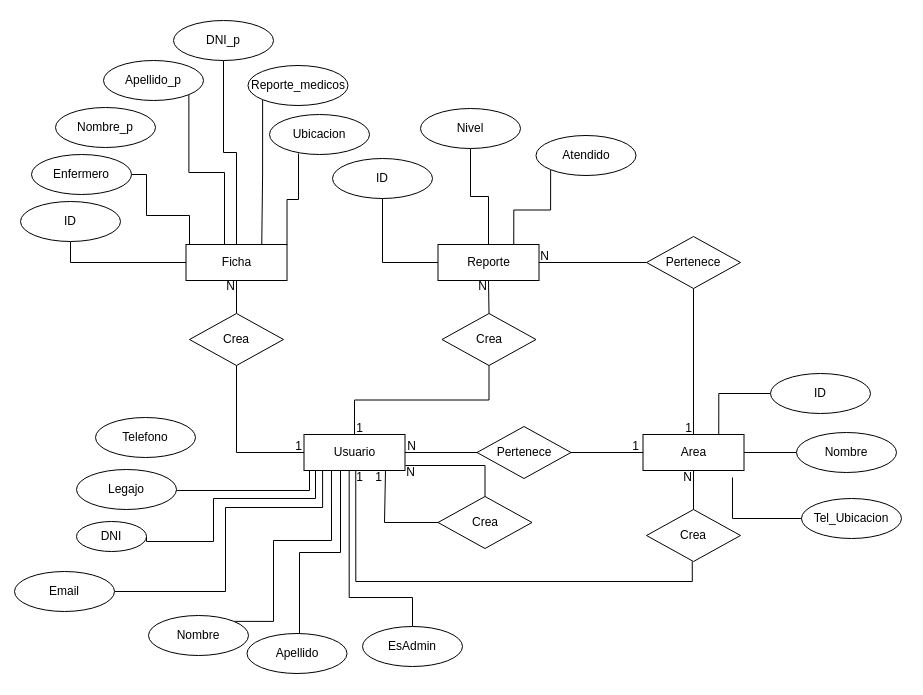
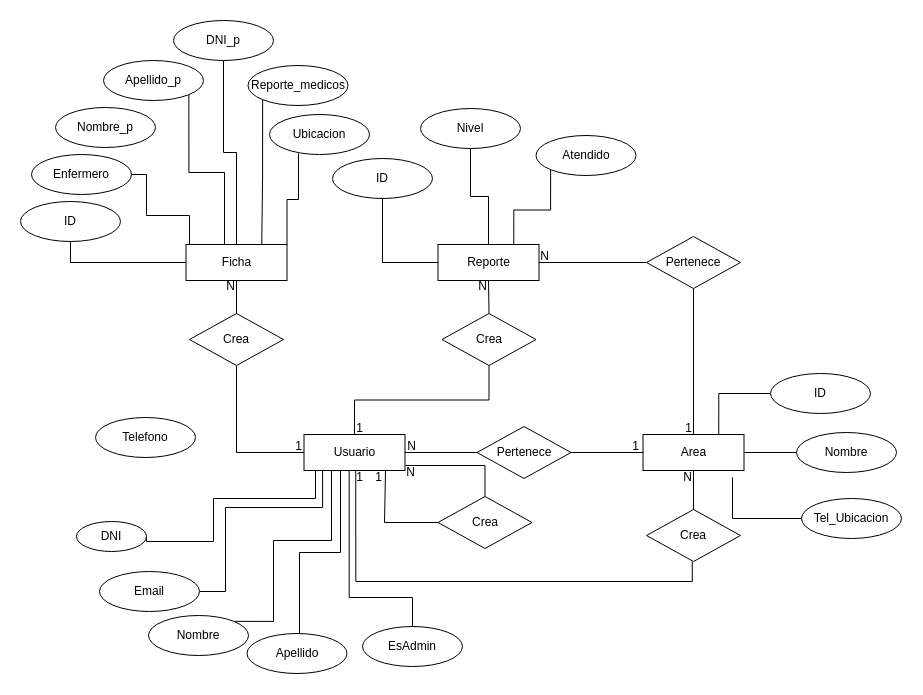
  <mxCell id="0" />
  <mxCell id="1" parent="0" />
  <mxCell id="2" style="edgeStyle=orthogonalEdgeStyle;rounded=0;orthogonalLoop=1;jettySize=auto;html=1;exitX=0.5;exitY=0;exitDx=0;exitDy=0;endArrow=none;endFill=0;" parent="1" source="7" target="24" edge="1"><mxGeometry relative="1" as="geometry" /></mxCell>
  <mxCell id="3" style="edgeStyle=orthogonalEdgeStyle;rounded=0;orthogonalLoop=1;jettySize=auto;html=1;endArrow=none;endFill=0;" parent="1" source="7" target="26" edge="1"><mxGeometry relative="1" as="geometry" /></mxCell>
- <mxCell id="4" style="edgeStyle=orthogonalEdgeStyle;rounded=0;orthogonalLoop=1;jettySize=auto;html=1;endArrow=none;endFill=0;" parent="1" source="7" target="18" edge="1"><mxGeometry relative="1" as="geometry"><Array as="points"><mxPoint x="309" y="490" /></Array></mxGeometry></mxCell>
  <mxCell id="5" style="edgeStyle=orthogonalEdgeStyle;rounded=0;orthogonalLoop=1;jettySize=auto;html=1;endArrow=none;endFill=0;" parent="1" source="7" target="28" edge="1"><mxGeometry relative="1" as="geometry" /></mxCell>
  <mxCell id="6" style="edgeStyle=orthogonalEdgeStyle;rounded=0;orthogonalLoop=1;jettySize=auto;html=1;exitX=0.34;exitY=0.231;exitDx=0;exitDy=0;entryX=0.5;entryY=1;entryDx=0;entryDy=0;endArrow=none;endFill=0;exitPerimeter=0;" parent="1" edge="1"><mxGeometry relative="1" as="geometry"><Array as="points"><mxPoint x="355.25" y="580.99" /><mxPoint x="692.25" y="580.99" /></Array><mxPoint x="355.25" y="469.996" as="sourcePoint" /><mxPoint x="691.75" y="560.99" as="targetPoint" /></mxGeometry></mxCell>
  <mxCell id="7" value="Usuario" style="rounded=0;whiteSpace=wrap;html=1;" parent="1" vertex="1"><mxGeometry x="303.5" y="434" width="101" height="36" as="geometry" /></mxCell>
  <mxCell id="8" style="edgeStyle=orthogonalEdgeStyle;rounded=0;orthogonalLoop=1;jettySize=auto;html=1;endArrow=none;endFill=0;" parent="1" source="11" target="54" edge="1"><mxGeometry relative="1" as="geometry" /></mxCell>
  <mxCell id="9" style="edgeStyle=orthogonalEdgeStyle;rounded=0;orthogonalLoop=1;jettySize=auto;html=1;endArrow=none;endFill=0;" parent="1" source="11" target="52" edge="1"><mxGeometry relative="1" as="geometry" /></mxCell>
  <mxCell id="10" style="edgeStyle=orthogonalEdgeStyle;rounded=0;orthogonalLoop=1;jettySize=auto;html=1;endArrow=none;endFill=0;" parent="1" source="11" target="51" edge="1"><mxGeometry relative="1" as="geometry" /></mxCell>
  <mxCell id="11" value="Reporte" style="rounded=0;whiteSpace=wrap;html=1;" parent="1" vertex="1"><mxGeometry x="437.5" y="244" width="101" height="36" as="geometry" /></mxCell>
  <mxCell id="12" style="edgeStyle=orthogonalEdgeStyle;rounded=0;orthogonalLoop=1;jettySize=auto;html=1;endArrow=none;endFill=0;" parent="1" source="14" target="58" edge="1"><mxGeometry relative="1" as="geometry" /></mxCell>
  <mxCell id="13" style="edgeStyle=orthogonalEdgeStyle;rounded=0;orthogonalLoop=1;jettySize=auto;html=1;exitX=0.75;exitY=0;exitDx=0;exitDy=0;entryX=0;entryY=0.5;entryDx=0;entryDy=0;endArrow=none;endFill=0;" parent="1" source="14" target="57" edge="1"><mxGeometry relative="1" as="geometry" /></mxCell>
  <mxCell id="14" value="Area" style="rounded=0;whiteSpace=wrap;html=1;" parent="1" vertex="1"><mxGeometry x="642.5" y="434" width="101" height="36" as="geometry" /></mxCell>
  <mxCell id="15" style="edgeStyle=orthogonalEdgeStyle;rounded=0;orthogonalLoop=1;jettySize=auto;html=1;exitX=0.5;exitY=0;exitDx=0;exitDy=0;entryX=0.5;entryY=1;entryDx=0;entryDy=0;endArrow=none;endFill=0;" edge="1" parent="1" source="17" target="66"><mxGeometry relative="1" as="geometry" /></mxCell>
  <mxCell id="16" style="edgeStyle=orthogonalEdgeStyle;rounded=0;orthogonalLoop=1;jettySize=auto;html=1;exitX=1;exitY=0;exitDx=0;exitDy=0;entryX=0.29;entryY=0.975;entryDx=0;entryDy=0;entryPerimeter=0;endArrow=none;endFill=0;" edge="1" parent="1" source="17" target="69"><mxGeometry relative="1" as="geometry" /></mxCell>
  <mxCell id="17" value="Ficha" style="rounded=0;whiteSpace=wrap;html=1;" parent="1" vertex="1"><mxGeometry x="185.5" y="244" width="101" height="36" as="geometry" /></mxCell>
- <mxCell id="18" value="Legajo" style="ellipse;whiteSpace=wrap;html=1;align=center;" parent="1" vertex="1"><mxGeometry x="76" y="469" width="100" height="40" as="geometry" /></mxCell>
  <mxCell id="19" style="edgeStyle=orthogonalEdgeStyle;rounded=0;orthogonalLoop=1;jettySize=auto;html=1;exitX=1;exitY=0.5;exitDx=0;exitDy=0;endArrow=none;endFill=0;" parent="1" source="20" edge="1"><mxGeometry relative="1" as="geometry"><mxPoint x="315" y="470" as="targetPoint" /><Array as="points"><mxPoint x="213" y="541" /><mxPoint x="213" y="498" /><mxPoint x="315" y="498" /></Array></mxGeometry></mxCell>
  <mxCell id="20" value="DNI" style="ellipse;whiteSpace=wrap;html=1;align=center;" parent="1" vertex="1"><mxGeometry x="76" y="521" width="70" height="30" as="geometry" /></mxCell>
  <mxCell id="21" style="edgeStyle=orthogonalEdgeStyle;rounded=0;orthogonalLoop=1;jettySize=auto;html=1;exitX=0.5;exitY=0;exitDx=0;exitDy=0;endArrow=none;endFill=0;" parent="1" source="22" target="14" edge="1"><mxGeometry relative="1" as="geometry" /></mxCell>
  <mxCell id="22" value="Crea" style="shape=rhombus;perimeter=rhombusPerimeter;whiteSpace=wrap;html=1;align=center;" parent="1" vertex="1"><mxGeometry x="646" y="509" width="94" height="52" as="geometry" /></mxCell>
  <mxCell id="23" style="edgeStyle=orthogonalEdgeStyle;rounded=0;orthogonalLoop=1;jettySize=auto;html=1;exitX=0.5;exitY=0;exitDx=0;exitDy=0;entryX=0.5;entryY=1;entryDx=0;entryDy=0;endArrow=none;endFill=0;" parent="1" source="24" target="11" edge="1"><mxGeometry relative="1" as="geometry" /></mxCell>
  <mxCell id="24" value="Crea" style="shape=rhombus;perimeter=rhombusPerimeter;whiteSpace=wrap;html=1;align=center;" parent="1" vertex="1"><mxGeometry x="441.5" y="313" width="94" height="52" as="geometry" /></mxCell>
  <mxCell id="25" style="edgeStyle=orthogonalEdgeStyle;rounded=0;orthogonalLoop=1;jettySize=auto;html=1;exitX=0.5;exitY=0;exitDx=0;exitDy=0;endArrow=none;endFill=0;" parent="1" source="26" target="17" edge="1"><mxGeometry relative="1" as="geometry" /></mxCell>
  <mxCell id="26" value="Crea" style="shape=rhombus;perimeter=rhombusPerimeter;whiteSpace=wrap;html=1;align=center;" parent="1" vertex="1"><mxGeometry x="189" y="313" width="94" height="52" as="geometry" /></mxCell>
  <mxCell id="27" style="edgeStyle=orthogonalEdgeStyle;rounded=0;orthogonalLoop=1;jettySize=auto;html=1;endArrow=none;endFill=0;" parent="1" source="28" target="14" edge="1"><mxGeometry relative="1" as="geometry" /></mxCell>
  <mxCell id="28" value="Pertenece" style="shape=rhombus;perimeter=rhombusPerimeter;whiteSpace=wrap;html=1;align=center;" parent="1" vertex="1"><mxGeometry x="476.5" y="426" width="94" height="52" as="geometry" /></mxCell>
  <mxCell id="29" value="N" style="text;html=1;align=center;verticalAlign=middle;resizable=0;points=[];autosize=1;strokeColor=none;fillColor=none;" parent="1" vertex="1"><mxGeometry x="397.5" y="433" width="27" height="26" as="geometry" /></mxCell>
  <mxCell id="30" value="1" style="text;html=1;align=center;verticalAlign=middle;resizable=0;points=[];autosize=1;strokeColor=none;fillColor=none;" parent="1" vertex="1"><mxGeometry x="622.5" y="433" width="25" height="26" as="geometry" /></mxCell>
  <mxCell id="31" value="N" style="text;html=1;align=center;verticalAlign=middle;resizable=0;points=[];autosize=1;strokeColor=none;fillColor=none;" parent="1" vertex="1"><mxGeometry x="673.5" y="464" width="27" height="26" as="geometry" /></mxCell>
  <mxCell id="32" style="edgeStyle=orthogonalEdgeStyle;rounded=0;orthogonalLoop=1;jettySize=auto;html=1;exitX=0.5;exitY=0;exitDx=0;exitDy=0;endArrow=none;endFill=0;" parent="1" source="34" edge="1"><mxGeometry relative="1" as="geometry"><mxPoint x="405" y="465" as="targetPoint" /><Array as="points"><mxPoint x="485" y="465" /><mxPoint x="405" y="465" /></Array></mxGeometry></mxCell>
  <mxCell id="33" style="edgeStyle=orthogonalEdgeStyle;rounded=0;orthogonalLoop=1;jettySize=auto;html=1;endArrow=none;endFill=0;" parent="1" source="34" edge="1"><mxGeometry relative="1" as="geometry"><mxPoint x="385" y="470" as="targetPoint" /><Array as="points"><mxPoint x="384" y="522" /><mxPoint x="384" y="470" /></Array></mxGeometry></mxCell>
  <mxCell id="34" value="Crea" style="shape=rhombus;perimeter=rhombusPerimeter;whiteSpace=wrap;html=1;align=center;" parent="1" vertex="1"><mxGeometry x="437.5" y="496" width="94" height="52" as="geometry" /></mxCell>
  <mxCell id="35" style="edgeStyle=orthogonalEdgeStyle;rounded=0;orthogonalLoop=1;jettySize=auto;html=1;endArrow=none;endFill=0;exitX=0.5;exitY=0;exitDx=0;exitDy=0;entryX=0.087;entryY=0.231;entryDx=0;entryDy=0;entryPerimeter=0;" parent="1" source="36" target="39" edge="1"><mxGeometry relative="1" as="geometry"><mxPoint x="337" y="470" as="targetPoint" /><Array as="points"><mxPoint x="412" y="597" /><mxPoint x="348" y="597" /><mxPoint x="348" y="470" /></Array></mxGeometry></mxCell>
  <mxCell id="36" value="EsAdmin" style="ellipse;whiteSpace=wrap;html=1;align=center;" parent="1" vertex="1"><mxGeometry x="362" y="626" width="100" height="40" as="geometry" /></mxCell>
  <mxCell id="37" value="1" style="text;html=1;align=center;verticalAlign=middle;resizable=0;points=[];autosize=1;strokeColor=none;fillColor=none;" parent="1" vertex="1"><mxGeometry x="365.5" y="464" width="25" height="26" as="geometry" /></mxCell>
  <mxCell id="38" value="N" style="text;html=1;align=center;verticalAlign=middle;resizable=0;points=[];autosize=1;strokeColor=none;fillColor=none;" parent="1" vertex="1"><mxGeometry x="396" y="459" width="27" height="26" as="geometry" /></mxCell>
  <mxCell id="39" value="1" style="text;html=1;align=center;verticalAlign=middle;resizable=0;points=[];autosize=1;strokeColor=none;fillColor=none;" parent="1" vertex="1"><mxGeometry x="346.5" y="464" width="25" height="26" as="geometry" /></mxCell>
  <mxCell id="40" value="N" style="text;html=1;align=center;verticalAlign=middle;resizable=0;points=[];autosize=1;strokeColor=none;fillColor=none;" parent="1" vertex="1"><mxGeometry x="468" y="273" width="27" height="26" as="geometry" /></mxCell>
  <mxCell id="41" value="N" style="text;html=1;align=center;verticalAlign=middle;resizable=0;points=[];autosize=1;strokeColor=none;fillColor=none;" parent="1" vertex="1"><mxGeometry x="216.5" y="273" width="27" height="26" as="geometry" /></mxCell>
  <mxCell id="42" value="1" style="text;html=1;align=center;verticalAlign=middle;resizable=0;points=[];autosize=1;strokeColor=none;fillColor=none;" parent="1" vertex="1"><mxGeometry x="285" y="433" width="25" height="26" as="geometry" /></mxCell>
  <mxCell id="43" value="1" style="text;html=1;align=center;verticalAlign=middle;resizable=0;points=[];autosize=1;strokeColor=none;fillColor=none;" parent="1" vertex="1"><mxGeometry x="346.5" y="415" width="25" height="26" as="geometry" /></mxCell>
  <mxCell id="44" value="Telefono" style="ellipse;whiteSpace=wrap;html=1;align=center;" parent="1" vertex="1"><mxGeometry x="95" y="417" width="100" height="40" as="geometry" /></mxCell>
  <mxCell id="45" style="edgeStyle=orthogonalEdgeStyle;rounded=0;orthogonalLoop=1;jettySize=auto;html=1;exitX=1;exitY=0.5;exitDx=0;exitDy=0;entryX=0.184;entryY=1.005;entryDx=0;entryDy=0;endArrow=none;endFill=0;entryPerimeter=0;" parent="1" source="46" target="7" edge="1"><mxGeometry relative="1" as="geometry"><Array as="points"><mxPoint x="225" y="591" /><mxPoint x="225" y="507" /><mxPoint x="322" y="507" /><mxPoint x="322" y="470" /></Array></mxGeometry></mxCell>
- <mxCell id="46" value="Email" style="ellipse;whiteSpace=wrap;html=1;align=center;" parent="1" vertex="1"><mxGeometry x="14" y="571" width="100" height="40" as="geometry" /></mxCell>
+ <mxCell id="46" value="Email" style="ellipse;whiteSpace=wrap;html=1;align=center;" parent="1" vertex="1"><mxGeometry x="99" y="571" width="100" height="40" as="geometry" /></mxCell>
  <mxCell id="47" style="edgeStyle=orthogonalEdgeStyle;rounded=0;orthogonalLoop=1;jettySize=auto;html=1;exitX=0.5;exitY=1;exitDx=0;exitDy=0;entryX=0;entryY=0.5;entryDx=0;entryDy=0;endArrow=none;endFill=0;" parent="1" source="48" target="17" edge="1"><mxGeometry relative="1" as="geometry" /></mxCell>
  <mxCell id="48" value="ID" style="ellipse;whiteSpace=wrap;html=1;align=center;" parent="1" vertex="1"><mxGeometry y="201" width="100" height="40" as="geometry" x="20" /></mxCell>
  <mxCell id="49" style="edgeStyle=orthogonalEdgeStyle;rounded=0;orthogonalLoop=1;jettySize=auto;html=1;exitX=1;exitY=0.5;exitDx=0;exitDy=0;entryX=0.5;entryY=0;entryDx=0;entryDy=0;endArrow=none;endFill=0;" parent="1" source="50" target="17" edge="1"><mxGeometry relative="1" as="geometry"><Array as="points"><mxPoint x="146" y="174" /><mxPoint x="146" y="215" /><mxPoint x="189" y="215" /><mxPoint x="189" y="244" /></Array></mxGeometry></mxCell>
  <mxCell id="50" value="Enfermero" style="ellipse;whiteSpace=wrap;html=1;align=center;" parent="1" vertex="1"><mxGeometry x="31" y="154" width="100" height="40" as="geometry" /></mxCell>
  <mxCell id="51" value="ID" style="ellipse;whiteSpace=wrap;html=1;align=center;" parent="1" vertex="1"><mxGeometry x="332" y="158" width="100" height="40" as="geometry" /></mxCell>
  <mxCell id="52" value="Nivel" style="ellipse;whiteSpace=wrap;html=1;align=center;" parent="1" vertex="1"><mxGeometry x="420" y="108" width="100" height="40" as="geometry" /></mxCell>
  <mxCell id="53" style="edgeStyle=orthogonalEdgeStyle;rounded=0;orthogonalLoop=1;jettySize=auto;html=1;endArrow=none;endFill=0;" parent="1" source="54" target="14" edge="1"><mxGeometry relative="1" as="geometry" /></mxCell>
  <mxCell id="54" value="Pertenece" style="shape=rhombus;perimeter=rhombusPerimeter;whiteSpace=wrap;html=1;align=center;" parent="1" vertex="1"><mxGeometry x="646" y="236" width="94" height="52" as="geometry" /></mxCell>
  <mxCell id="55" value="1" style="text;html=1;align=center;verticalAlign=middle;resizable=0;points=[];autosize=1;strokeColor=none;fillColor=none;" parent="1" vertex="1"><mxGeometry x="675" y="415" width="25" height="26" as="geometry" /></mxCell>
  <mxCell id="56" value="N" style="text;html=1;align=center;verticalAlign=middle;resizable=0;points=[];autosize=1;strokeColor=none;fillColor=none;" parent="1" vertex="1"><mxGeometry x="530.5" y="243" width="27" height="26" as="geometry" /></mxCell>
  <mxCell id="57" value="ID" style="ellipse;whiteSpace=wrap;html=1;align=center;" parent="1" vertex="1"><mxGeometry x="770" y="373" width="100" height="40" as="geometry" /></mxCell>
  <mxCell id="58" value="Nombre" style="ellipse;whiteSpace=wrap;html=1;align=center;" parent="1" vertex="1"><mxGeometry x="796" y="432" width="100" height="40" as="geometry" /></mxCell>
  <mxCell id="59" style="edgeStyle=orthogonalEdgeStyle;rounded=0;orthogonalLoop=1;jettySize=auto;html=1;exitX=1;exitY=0;exitDx=0;exitDy=0;entryX=0.272;entryY=1;entryDx=0;entryDy=0;entryPerimeter=0;endArrow=none;endFill=0;" parent="1" source="60" target="7" edge="1"><mxGeometry relative="1" as="geometry"><mxPoint x="329" y="470" as="targetPoint" /><Array as="points"><mxPoint x="273" y="621" /><mxPoint x="273" y="540" /><mxPoint x="331" y="540" /></Array></mxGeometry></mxCell>
  <mxCell id="60" value="Nombre" style="ellipse;whiteSpace=wrap;html=1;align=center;" parent="1" vertex="1"><mxGeometry x="148" y="615" width="100" height="40" as="geometry" /></mxCell>
  <mxCell id="61" style="edgeStyle=orthogonalEdgeStyle;rounded=0;orthogonalLoop=1;jettySize=auto;html=1;endArrow=none;endFill=0;" parent="1" source="62" edge="1"><mxGeometry relative="1" as="geometry"><mxPoint x="340" y="470" as="targetPoint" /><Array as="points"><mxPoint x="299" y="552" /><mxPoint x="340" y="552" /></Array></mxGeometry></mxCell>
  <mxCell id="62" value="Apellido" style="ellipse;whiteSpace=wrap;html=1;align=center;" parent="1" vertex="1"><mxGeometry x="246.5" y="633" width="100" height="40" as="geometry" /></mxCell>
  <mxCell id="63" value="Nombre_p" style="ellipse;whiteSpace=wrap;html=1;align=center;" vertex="1" parent="1"><mxGeometry x="55" y="107" width="100" height="40" as="geometry" /></mxCell>
  <mxCell id="64" style="edgeStyle=orthogonalEdgeStyle;rounded=0;orthogonalLoop=1;jettySize=auto;html=1;exitX=1;exitY=1;exitDx=0;exitDy=0;endArrow=none;endFill=0;" edge="1" parent="1" source="65" target="17"><mxGeometry relative="1" as="geometry"><Array as="points"><mxPoint x="188" y="172" /><mxPoint x="224" y="172" /></Array></mxGeometry></mxCell>
  <mxCell id="65" value="Apellido_p" style="ellipse;whiteSpace=wrap;html=1;align=center;" vertex="1" parent="1"><mxGeometry x="103" y="60" width="100" height="40" as="geometry" /></mxCell>
  <mxCell id="66" value="DNI_p" style="ellipse;whiteSpace=wrap;html=1;align=center;" vertex="1" parent="1"><mxGeometry x="173" y="20" width="100" height="40" as="geometry" /></mxCell>
  <mxCell id="67" style="edgeStyle=orthogonalEdgeStyle;rounded=0;orthogonalLoop=1;jettySize=auto;html=1;exitX=0;exitY=1;exitDx=0;exitDy=0;entryX=0.75;entryY=0;entryDx=0;entryDy=0;endArrow=none;endFill=0;" edge="1" parent="1" source="68" target="17"><mxGeometry relative="1" as="geometry" /></mxCell>
  <mxCell id="68" value="Reporte_medicos" style="ellipse;whiteSpace=wrap;html=1;align=center;" vertex="1" parent="1"><mxGeometry x="247.5" y="65" width="100" height="40" as="geometry" /></mxCell>
  <mxCell id="69" value="Ubicacion" style="ellipse;whiteSpace=wrap;html=1;align=center;" vertex="1" parent="1"><mxGeometry x="269" y="114" width="100" height="40" as="geometry" /></mxCell>
  <mxCell id="70" style="edgeStyle=orthogonalEdgeStyle;rounded=0;orthogonalLoop=1;jettySize=auto;html=1;exitX=0;exitY=0.5;exitDx=0;exitDy=0;entryX=0.886;entryY=1.194;entryDx=0;entryDy=0;entryPerimeter=0;endArrow=none;endFill=0;" edge="1" parent="1" source="71" target="14"><mxGeometry relative="1" as="geometry" /></mxCell>
  <mxCell id="71" value="Tel_Ubicacion" style="ellipse;whiteSpace=wrap;html=1;align=center;" vertex="1" parent="1"><mxGeometry x="801" y="498" width="100" height="40" as="geometry" /></mxCell>
  <mxCell id="72" style="edgeStyle=orthogonalEdgeStyle;rounded=0;orthogonalLoop=1;jettySize=auto;html=1;exitX=0;exitY=1;exitDx=0;exitDy=0;entryX=0.75;entryY=0;entryDx=0;entryDy=0;endArrow=none;endFill=0;" edge="1" parent="1" source="73" target="11"><mxGeometry relative="1" as="geometry" /></mxCell>
  <mxCell id="73" value="Atendido" style="ellipse;whiteSpace=wrap;html=1;align=center;" vertex="1" parent="1"><mxGeometry x="535.5" y="135" width="100" height="40" as="geometry" /></mxCell>
